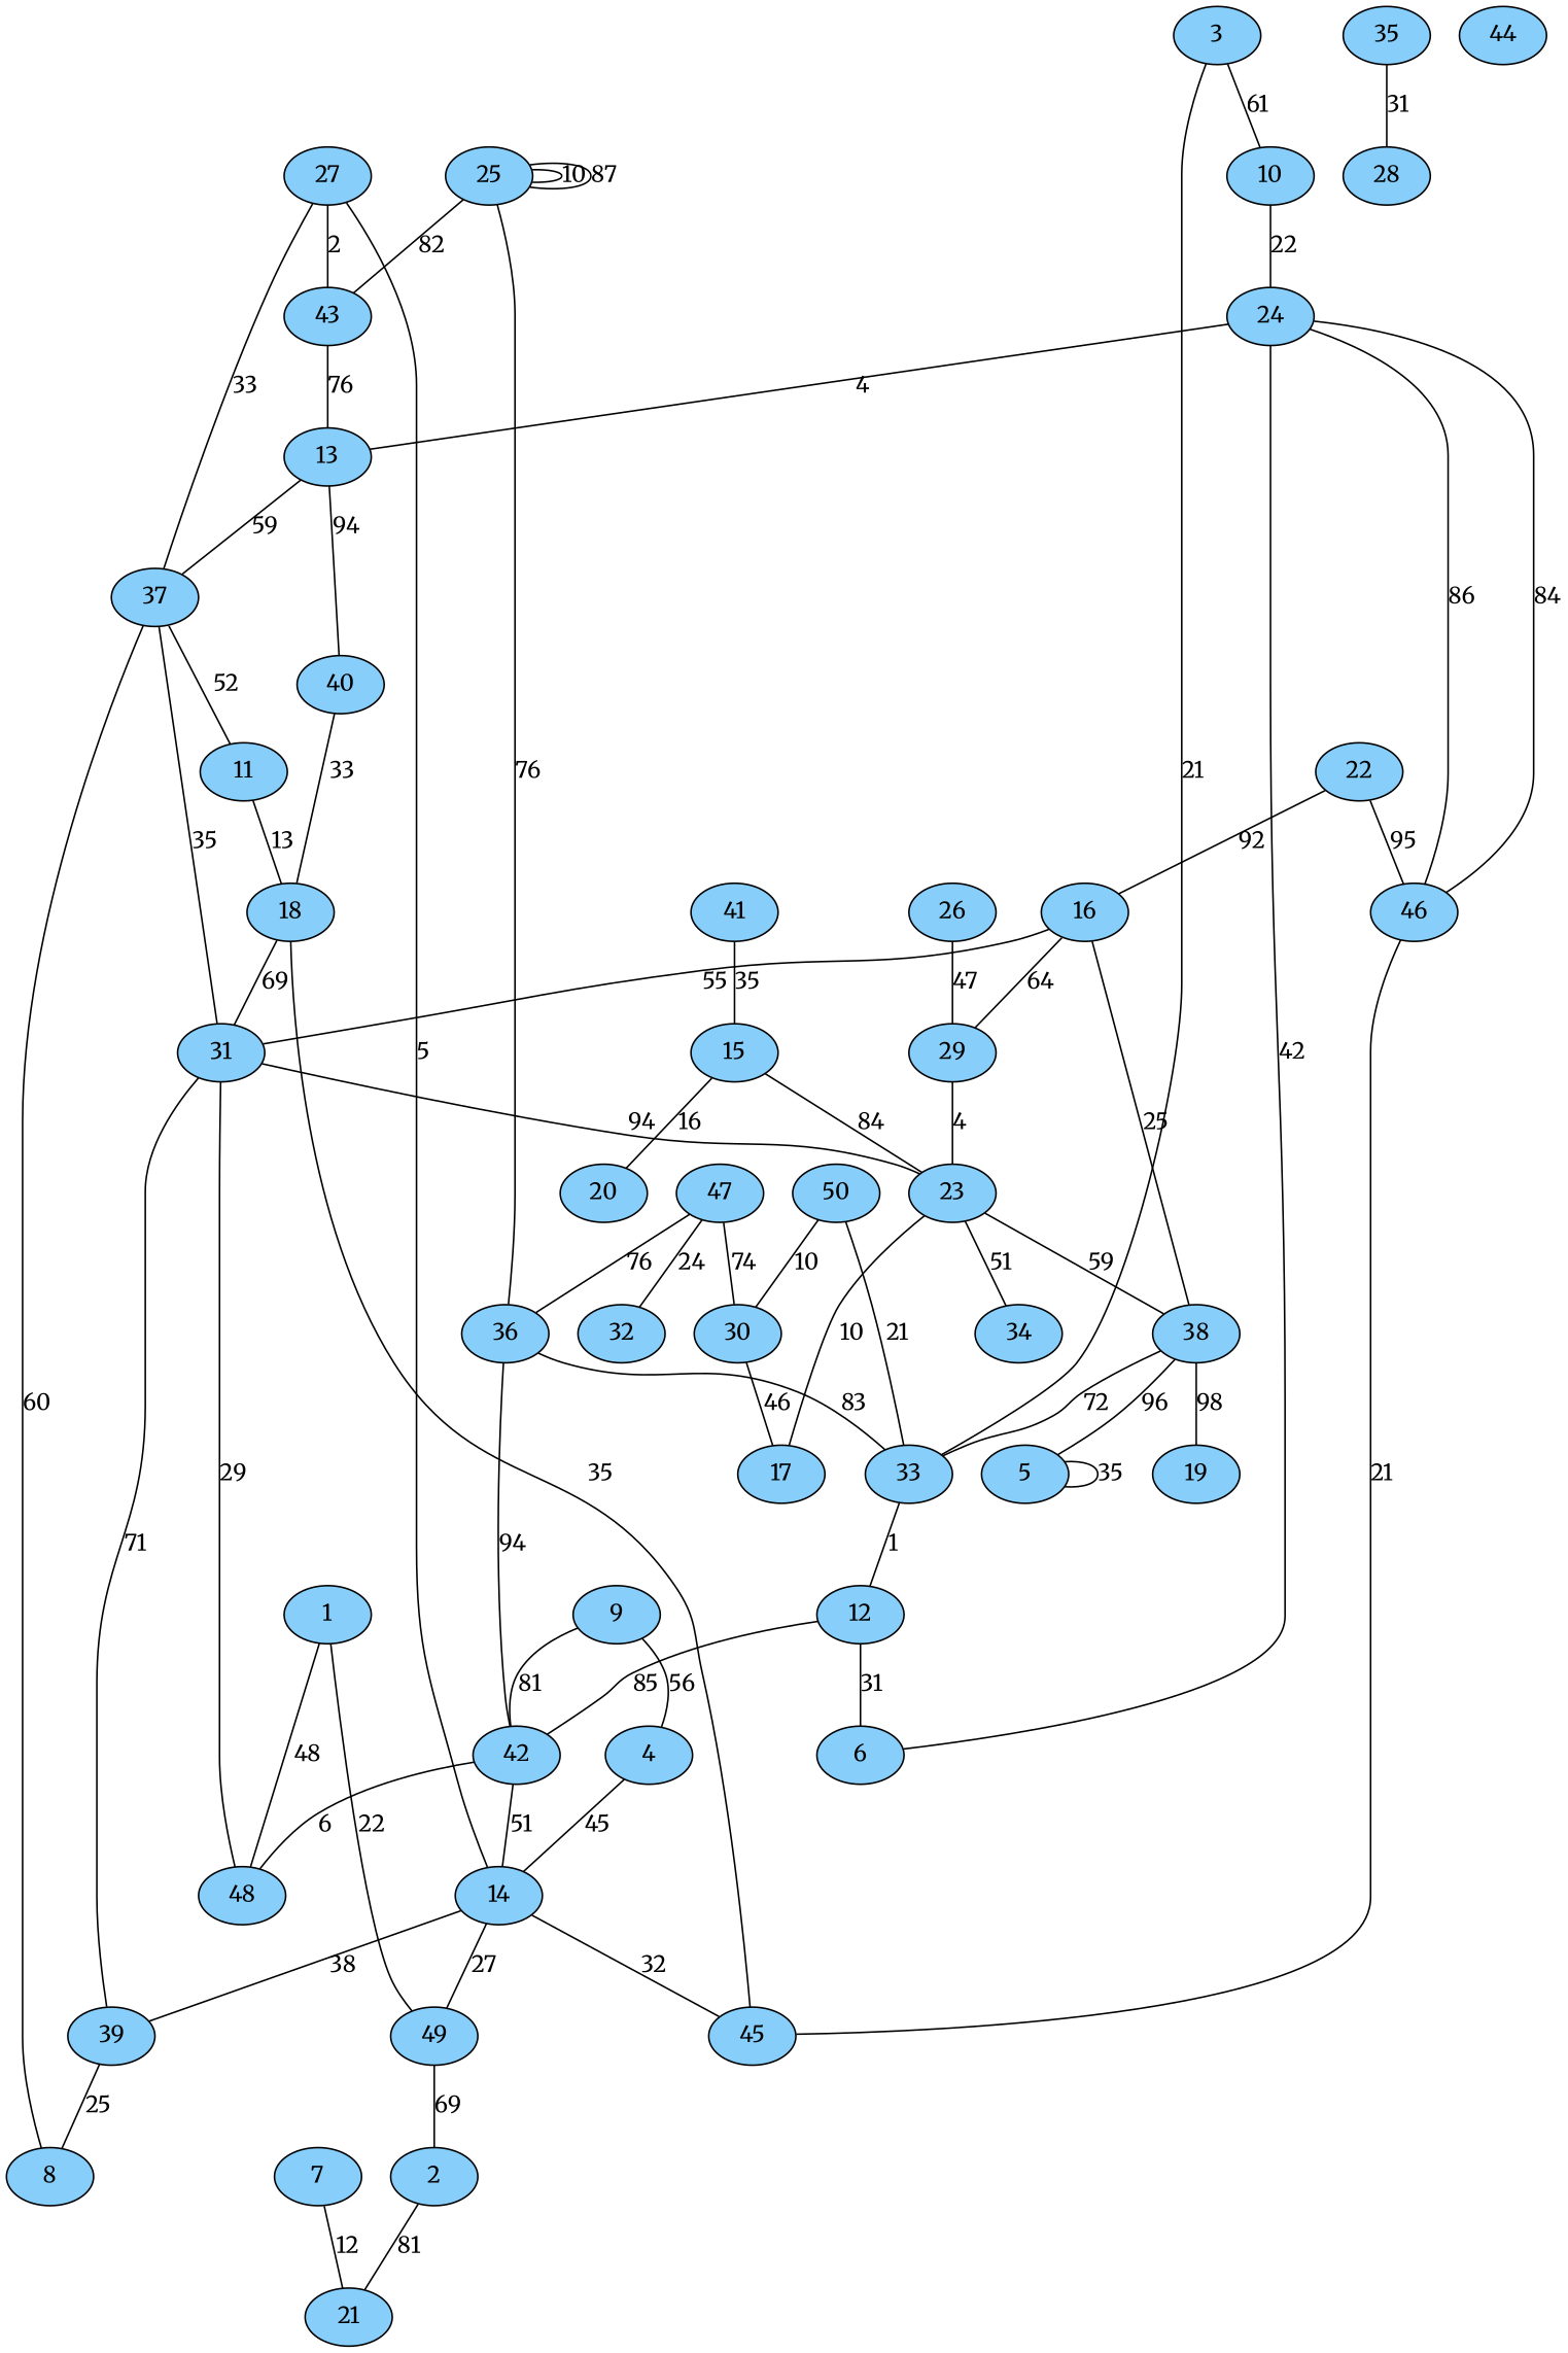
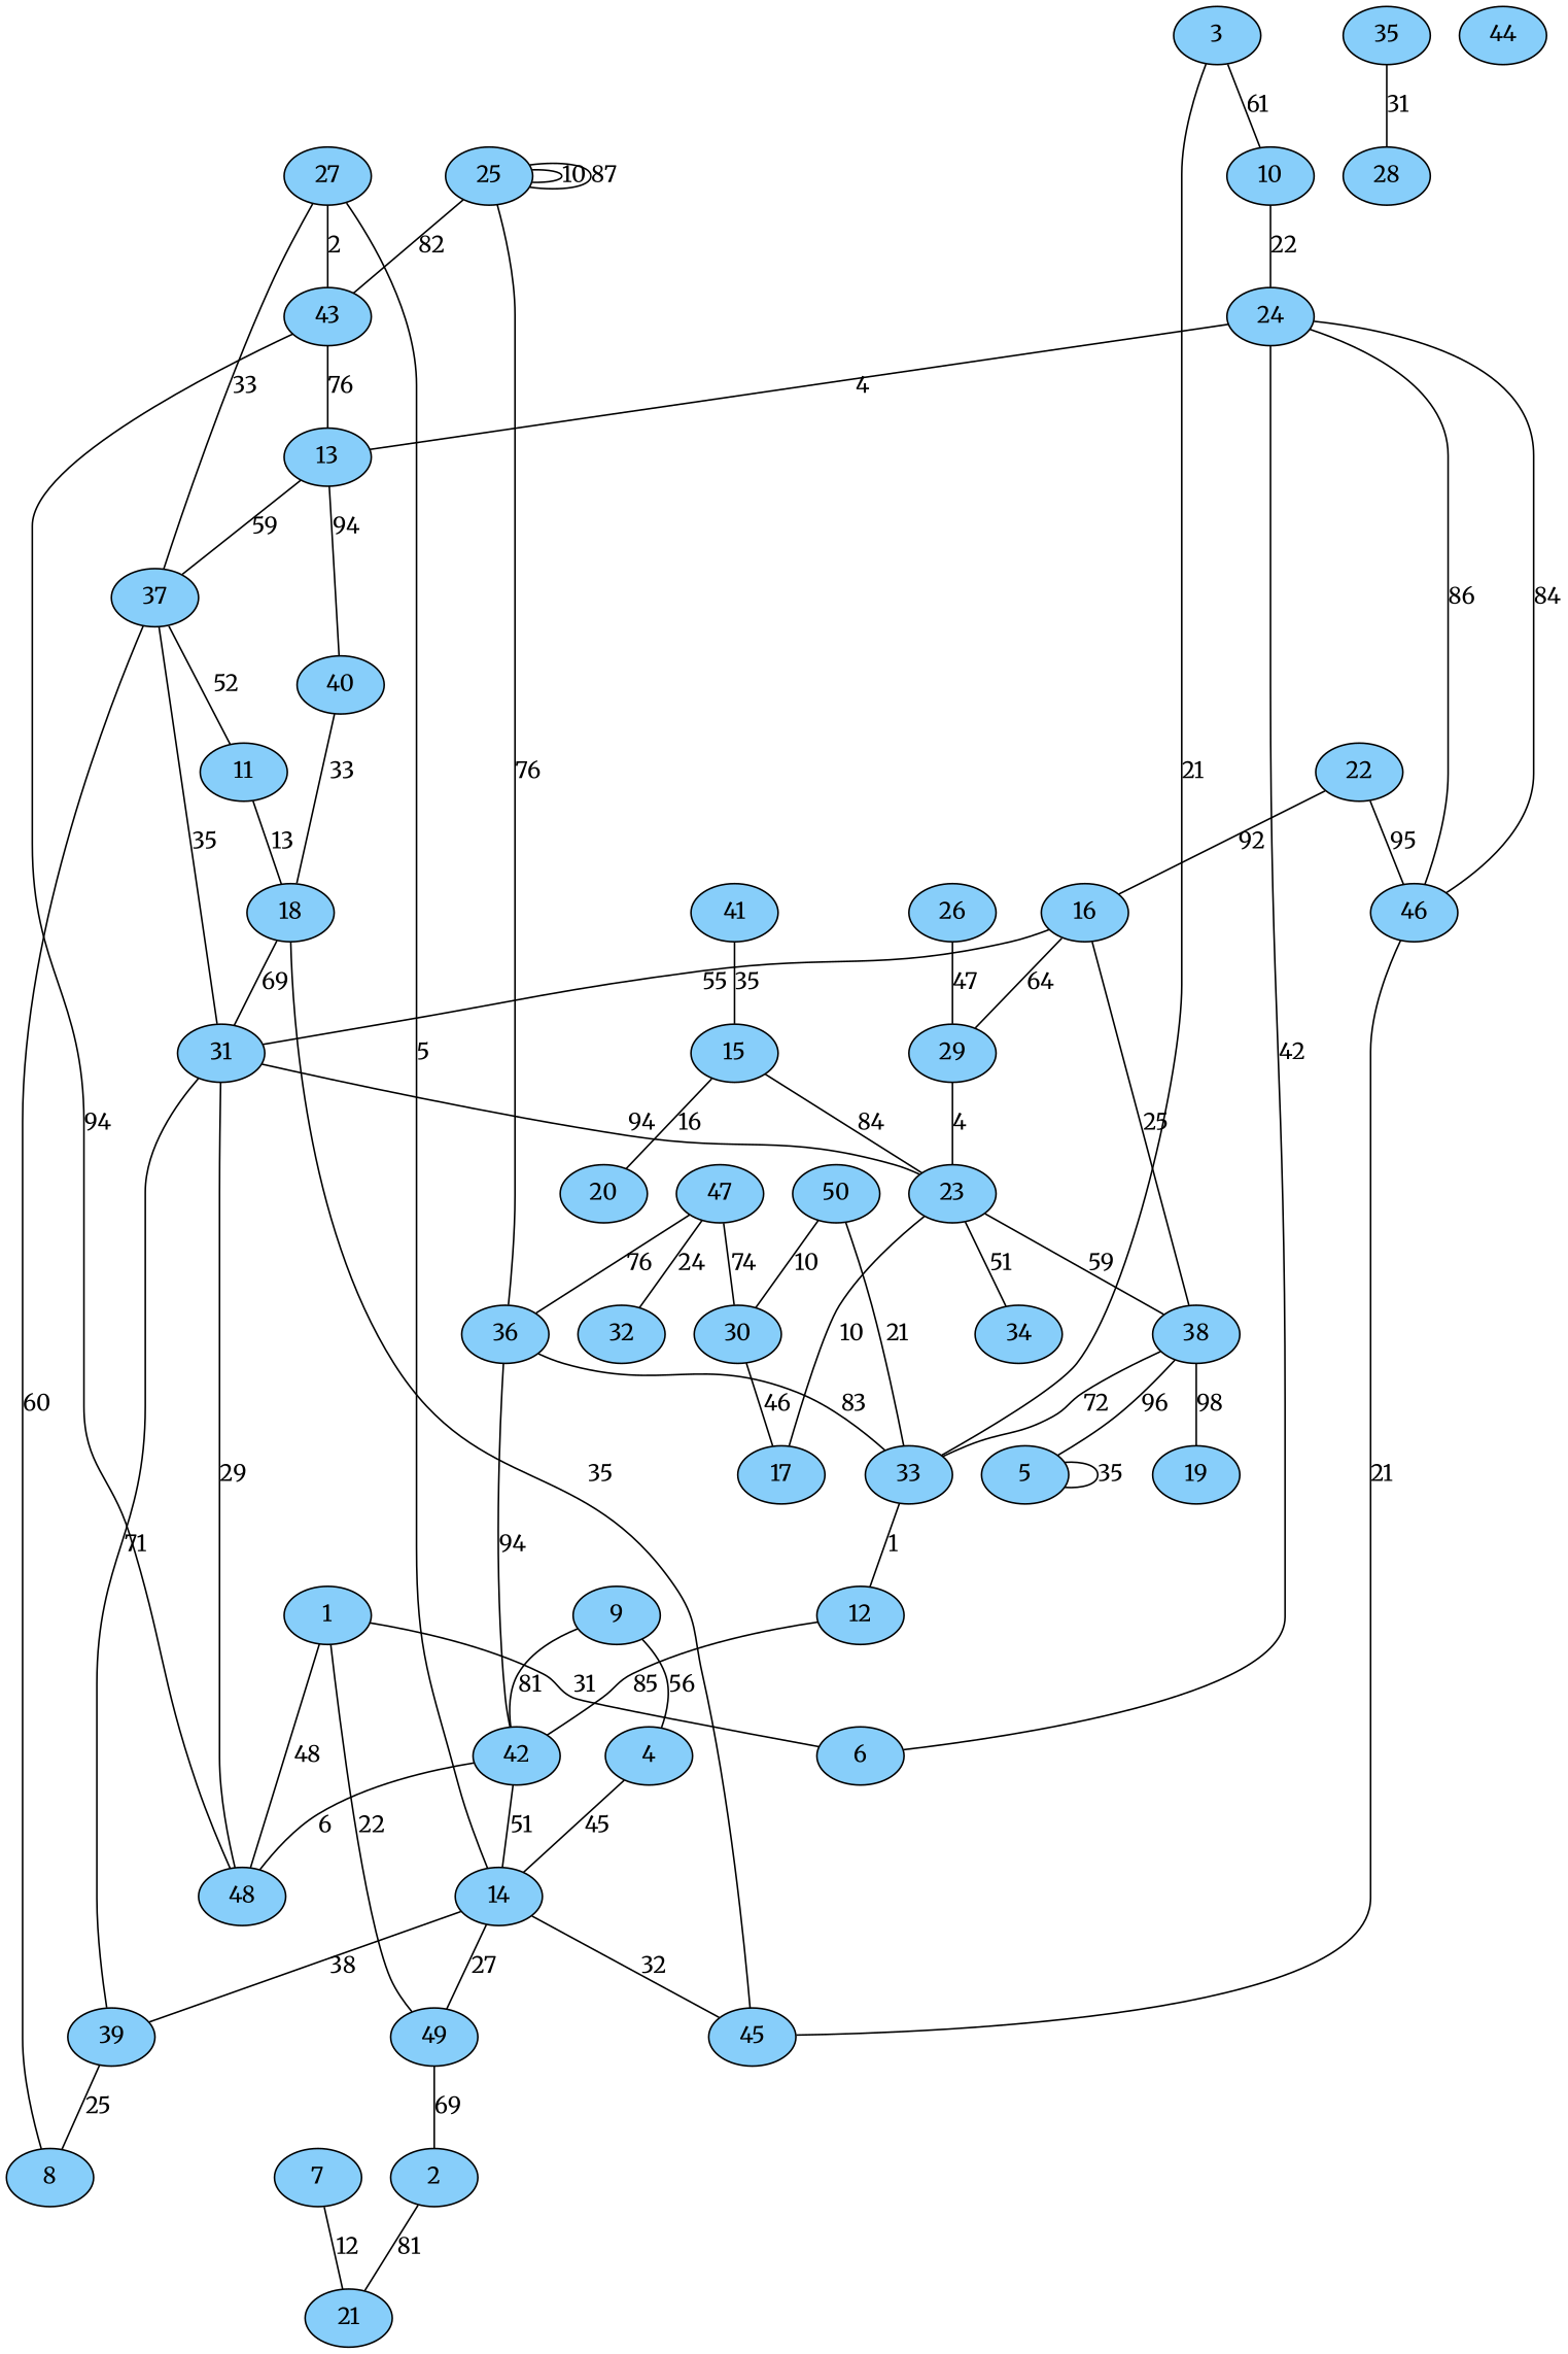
  graph {
    fontname=Merriweather
    node [fillcolor=lightskyblue fontname=Merriweather style=filled]
    edge [fontname=Merriweather]
    1
    6
    48
    49
    2
    21
    3
    10
    33
    24
    12
    4
    14
    39
    45
    5
    13
    37
    40
    7
    9
    42
    46
    11
    18
    31
    8
    23
    15
    20
    38
    17
    34
    16
    29
    19
    22
    25
    36
    43
    26
    27
    30
    35
    28
    41
    44
    47
    32
    50
-   12 -- 6 [label=31]
+   1 -- 6 [label=31]
    1 -- 48 [label=48]
    1 -- 49 [label=22]
    49 -- 2 [label=69]
    2 -- 21 [label=81]
    3 -- 10 [label=61]
    3 -- 33 [label=21]
    10 -- 24 [label=22]
    33 -- 12 [label=1]
    24 -- 6 [label=42]
    24 -- 13 [label=4]
    24 -- 46 [label=86]
    12 -- 42 [label=85]
    4 -- 14 [label=45]
    14 -- 49 [label=27]
    14 -- 39 [label=38]
    14 -- 45 [label=32]
    39 -- 31 [label=71]
    39 -- 8 [label=25]
    45 -- 18 [label=35]
    5 -- 5 [label=35]
    13 -- 37 [label=59]
    13 -- 40 [label=94]
    37 -- 11 [label=52]
    37 -- 31 [label=35]
    37 -- 8 [label=60]
    40 -- 18 [label=33]
    7 -- 21 [label=12]
    9 -- 4 [label=56]
    9 -- 42 [label=81]
    42 -- 48 [label=6]
    42 -- 14 [label=51]
    46 -- 24 [label=84]
    46 -- 45 [label=21]
    11 -- 18 [label=13]
    18 -- 31 [label=69]
    31 -- 48 [label=29]
    31 -- 23 [label=94]
    23 -- 38 [label=59]
    23 -- 17 [label=10]
    23 -- 34 [label=51]
    15 -- 23 [label=84]
    15 -- 20 [label=16]
    38 -- 33 [label=72]
    38 -- 5 [label=96]
    38 -- 19 [label=98]
    16 -- 31 [label=55]
    16 -- 38 [label=25]
    16 -- 29 [label=64]
    29 -- 23 [label=4]
    22 -- 46 [label=95]
    22 -- 16 [label=92]
    25 -- 25 [label=10]
    25 -- 25 [label=87]
    25 -- 36 [label=76]
    25 -- 43 [label=82]
    36 -- 33 [label=83]
    36 -- 42 [label=94]
+   43 -- 48 [label=94]
    43 -- 13 [label=76]
    26 -- 29 [label=47]
    27 -- 14 [label=5]
    27 -- 37 [label=33]
    27 -- 43 [label=2]
    30 -- 17 [label=46]
    35 -- 28 [label=31]
    41 -- 15 [label=35]
    47 -- 36 [label=76]
    47 -- 30 [label=74]
    47 -- 32 [label=24]
    50 -- 33 [label=21]
    50 -- 30 [label=10]
  }
